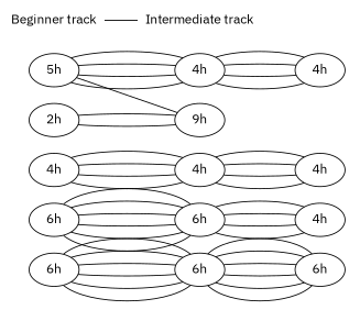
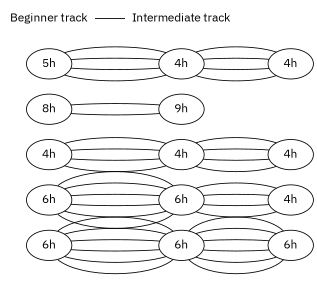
  graph {
    fontname="IBM Plex Sans"
    rankdir=LR
    node [fontname="IBM Plex Sans"]
    edge [fontname="IBM Plex Sans"]
    n1 [label="6h"]
    n2 [label="6h"]
    n3 [label="4h"]
    n4 [label="5h"]
-   n5 [label="2h"]
+   n5 [label="8h"]
    n6 [label="Beginner track" shape=none]
    n7 [label="6h"]
    n8 [label="6h"]
    n9 [label="4h"]
    n10 [label="4h"]
    n11 [label="9h"]
    n12 [label="Intermediate track" shape=none]
    n13 [label="6h"]
    n14 [label="4h"]
    n15 [label="4h"]
    n16 [label="4h"]
    subgraph sub_1 {
      rank=same
      n1
      n2
      n3
      n4
      n5
      n6
    }
    subgraph sub_2 {
      rank=same
      n7
      n8
      n9
      n10
      n11
      n12
    }
    subgraph sub_3 {
      rank=same
      n13
      n14
      n15
      n16
    }
    n1 -- n7
    n1 -- n7
    n1 -- n7
    n1 -- n7
    n1 -- n7
    n1 -- n7
    n2 -- n8
    n2 -- n8
    n2 -- n8
    n2 -- n8
    n2 -- n8
    n2 -- n8
    n3 -- n9
    n3 -- n9
    n3 -- n9
    n3 -- n9
    n4 -- n10
    n4 -- n10
    n4 -- n10
    n4 -- n10
-   n4 -- n11
    n5 -- n11
    n5 -- n11
    n6 -- n12
    n7 -- n13
    n7 -- n13
    n7 -- n13
    n7 -- n13
    n7 -- n13
    n7 -- n13
    n8 -- n14
    n8 -- n14
    n8 -- n14
    n8 -- n14
    n9 -- n15
    n9 -- n15
    n9 -- n15
    n9 -- n15
    n10 -- n16
    n10 -- n16
    n10 -- n16
    n10 -- n16
  }
